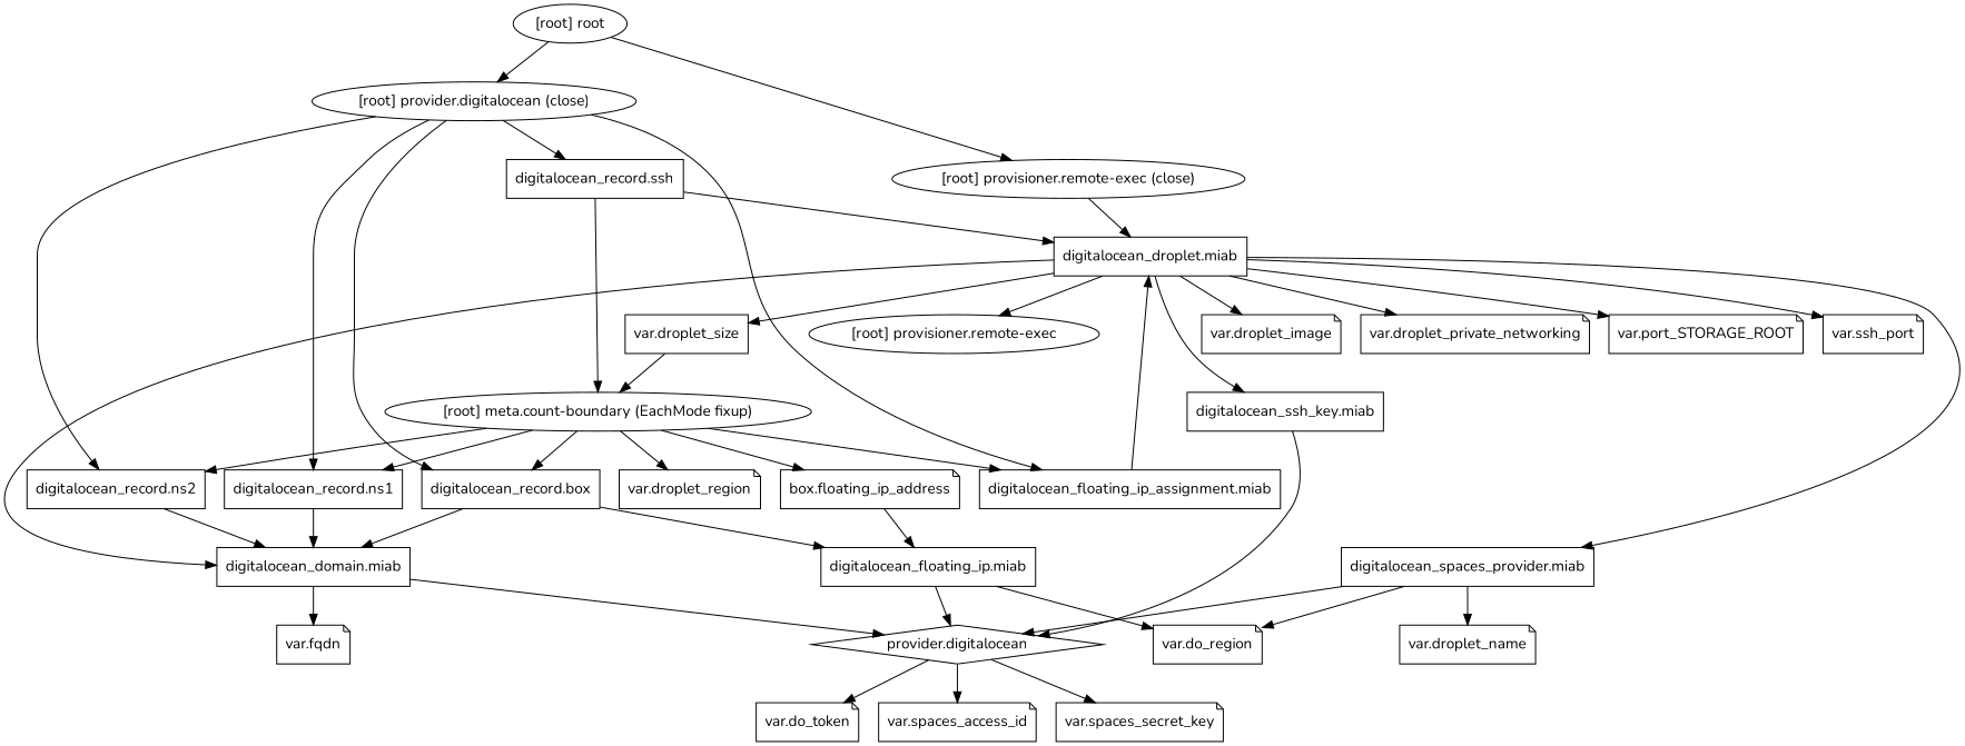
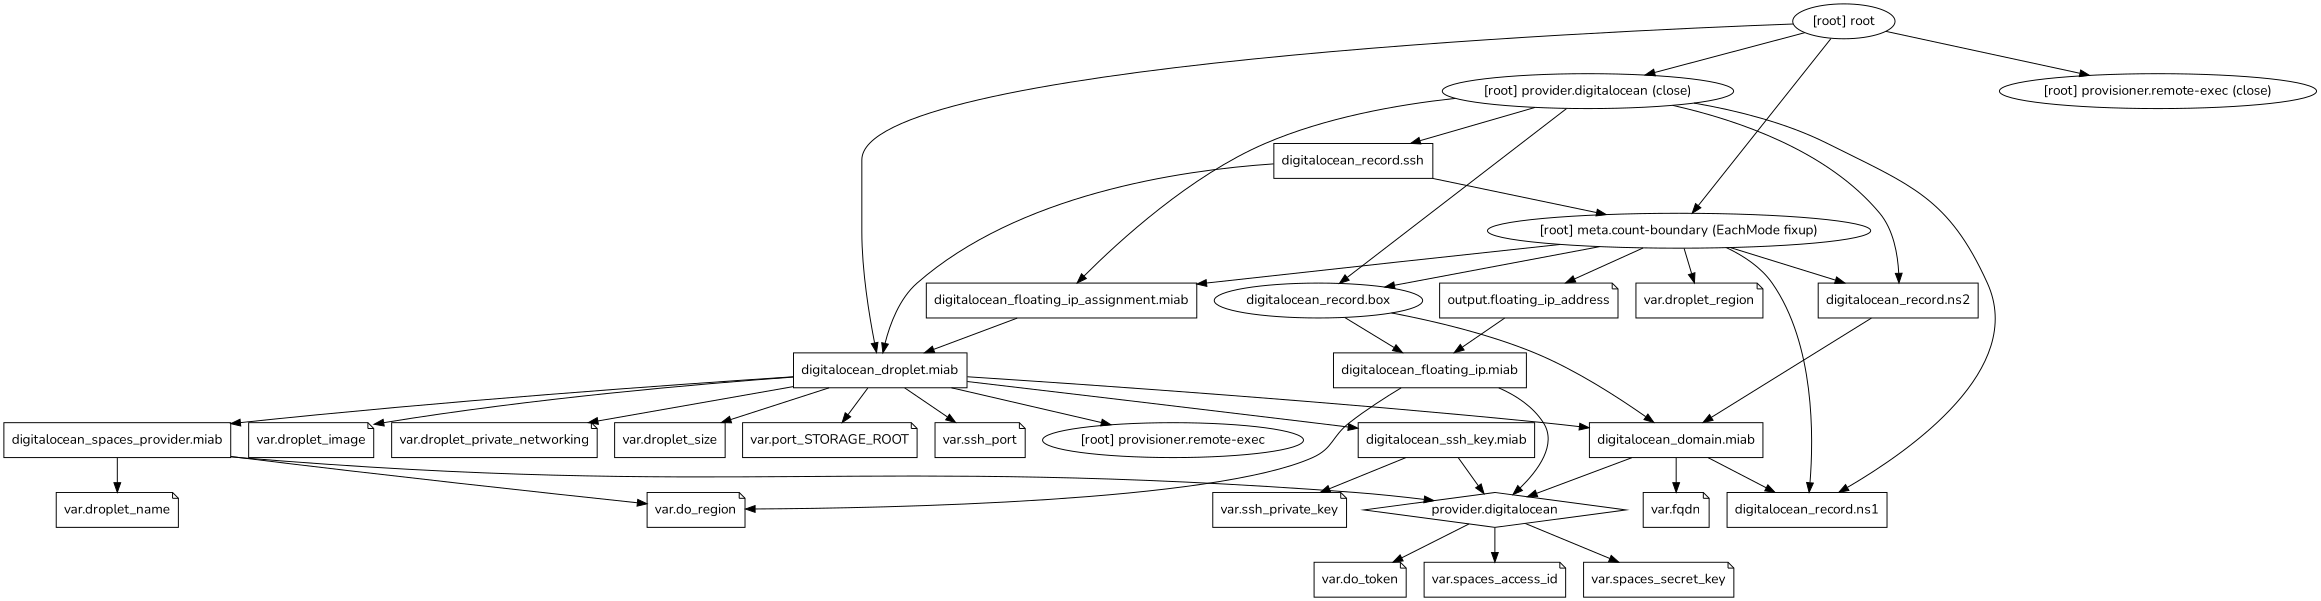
  digraph {
    compound=true
    fontname=Nunito
    newrank=true
    node [fontname=Nunito shape=note]
    edge [fontname=Nunito]
    n1 [label="digitalocean_domain.miab" shape=box]
    n2 [label="provider.digitalocean" shape=diamond]
    n3 [label="var.fqdn"]
    n4 [label="digitalocean_droplet.miab" shape=box]
    n5 [label="digitalocean_floating_ip.miab" shape=box]
    n6 [label="digitalocean_spaces_provider.miab" shape=box]
    n7 [label="digitalocean_ssh_key.miab" shape=box]
    n8 [label="var.droplet_image"]
    n9 [label="var.droplet_private_networking"]
    n10 [label="var.droplet_size" shape=box]
    n11 [label="var.port_STORAGE_ROOT"]
    n12 [label="var.ssh_port"]
    "[root] provisioner.remote-exec" [shape=""]
    n14 [label="var.do_region"]
    n15 [label="digitalocean_floating_ip_assignment.miab" shape=box]
-   n16 [label="digitalocean_record.box" shape=box]
+   n16 [label="digitalocean_record.box" shape=ellipse]
    n17 [label="digitalocean_record.ns1" shape=box]
    n18 [label="digitalocean_record.ns2" shape=box]
    n19 [label="digitalocean_record.ssh" shape=box]
    n20 [label="var.droplet_name"]
-   n22 [label="box.floating_ip_address"]
+   n21 [label="var.ssh_private_key"]
+   n22 [label="output.floating_ip_address"]
    n23 [label="var.do_token"]
    n24 [label="var.spaces_access_id"]
    n25 [label="var.spaces_secret_key"]
    n26 [label="var.droplet_region"]
    "[root] meta.count-boundary (EachMode fixup)" [shape=""]
    "[root] provider.digitalocean (close)" [shape=""]
    "[root] provisioner.remote-exec (close)" [shape=""]
    "[root] root" [shape=""]
    subgraph sub_1 {
      n1
      n2
      n3
      n4
      n5
      n6
      n7
      n8
      n9
      n10
      n11
      n12
      "[root] provisioner.remote-exec"
      n14
      n15
      n16
      n17
      n18
      n19
      n20
+     n21
      n22
      n23
      n24
      n25
      n26
      "[root] meta.count-boundary (EachMode fixup)"
      "[root] provider.digitalocean (close)"
      "[root] provisioner.remote-exec (close)"
      "[root] root"
    }
    n1 -> n2
    n1 -> n3
    n2 -> n23
    n2 -> n24
    n2 -> n25
    n4 -> n1
    n4 -> n6
    n4 -> n7
    n4 -> n8
    n4 -> n9
    n4 -> n10
    n4 -> n11
    n4 -> n12
    n4 -> "[root] provisioner.remote-exec"
    n5 -> n2
    n5 -> n14
    n6 -> n2
    n6 -> n14
    n6 -> n20
    n7 -> n2
+   n7 -> n21
    n15 -> n4
    n16 -> n1
    n16 -> n5
-   n17 -> n1
+   n1 -> n17
    n18 -> n1
    n19 -> n4
    n19 -> "[root] meta.count-boundary (EachMode fixup)"
    n22 -> n5
    "[root] meta.count-boundary (EachMode fixup)" -> n15
    "[root] meta.count-boundary (EachMode fixup)" -> n16
    "[root] meta.count-boundary (EachMode fixup)" -> n17
    "[root] meta.count-boundary (EachMode fixup)" -> n18
    "[root] meta.count-boundary (EachMode fixup)" -> n22
    "[root] meta.count-boundary (EachMode fixup)" -> n26
    "[root] provider.digitalocean (close)" -> n15
    "[root] provider.digitalocean (close)" -> n16
    "[root] provider.digitalocean (close)" -> n17
    "[root] provider.digitalocean (close)" -> n18
    "[root] provider.digitalocean (close)" -> n19
-   "[root] provisioner.remote-exec (close)" -> n4
-   n10 -> "[root] meta.count-boundary (EachMode fixup)"
+   "[root] root" -> n4
+   "[root] root" -> "[root] meta.count-boundary (EachMode fixup)"
    "[root] root" -> "[root] provider.digitalocean (close)"
    "[root] root" -> "[root] provisioner.remote-exec (close)"
  }
